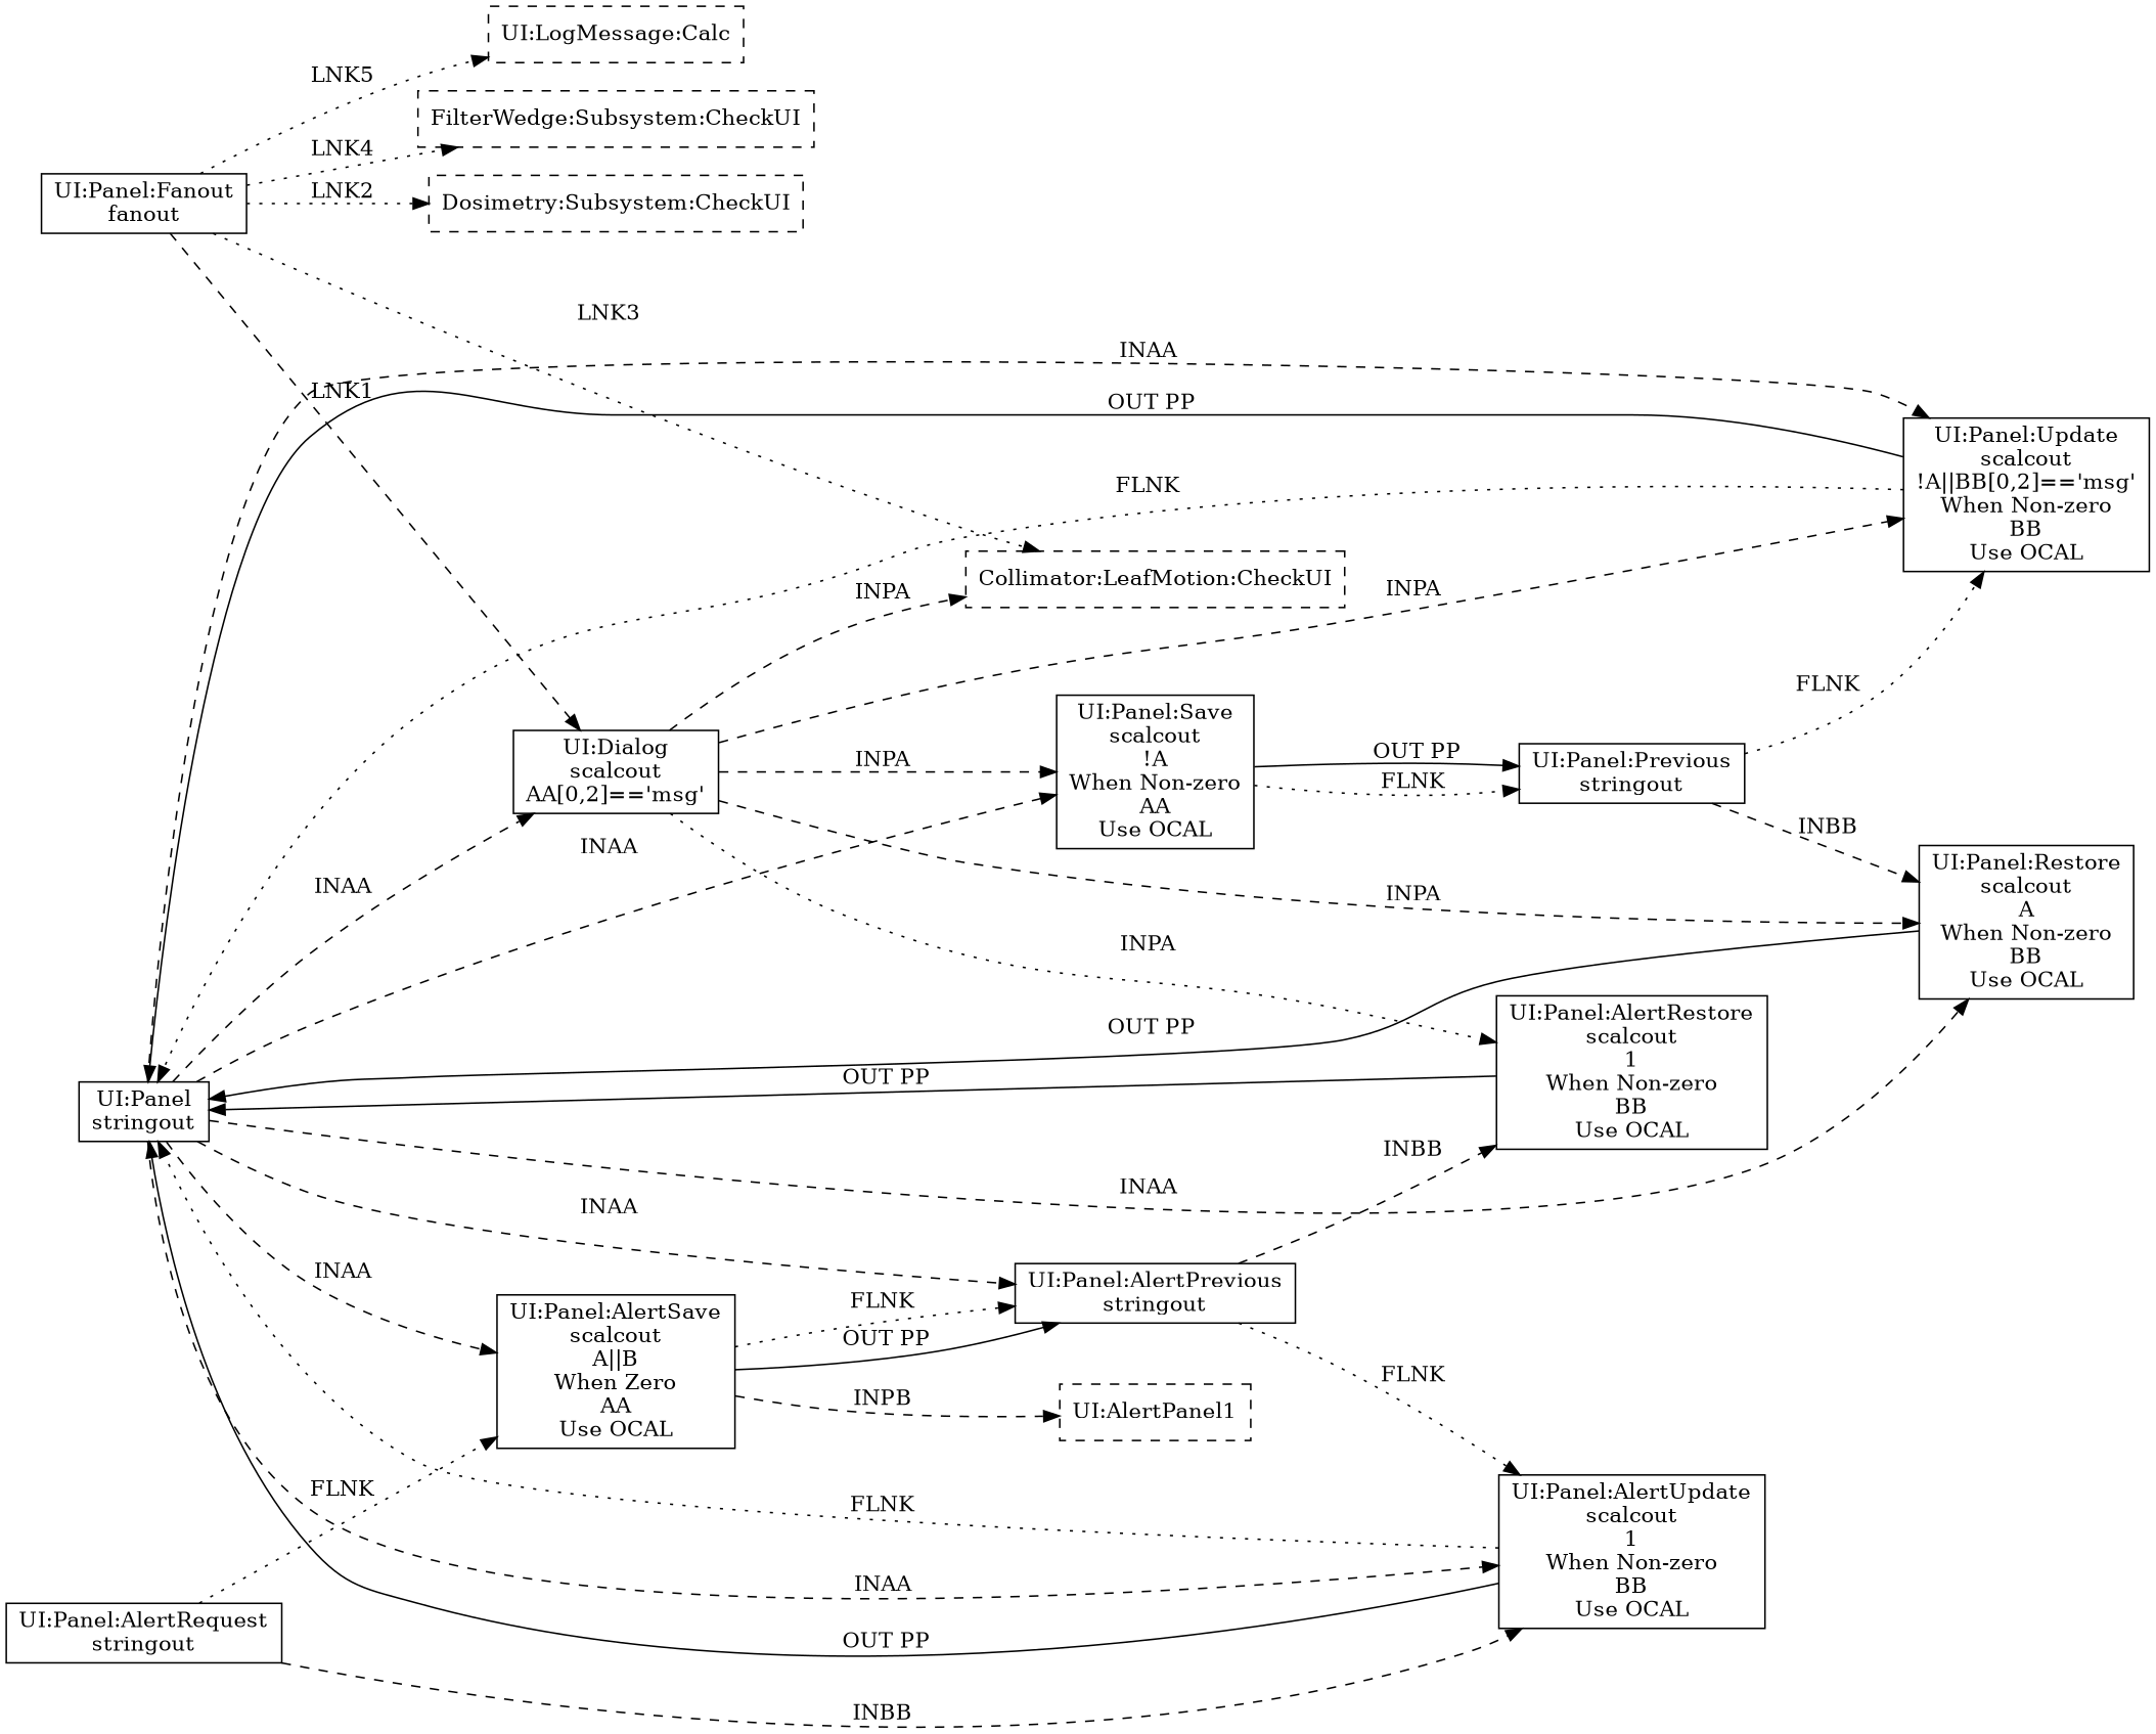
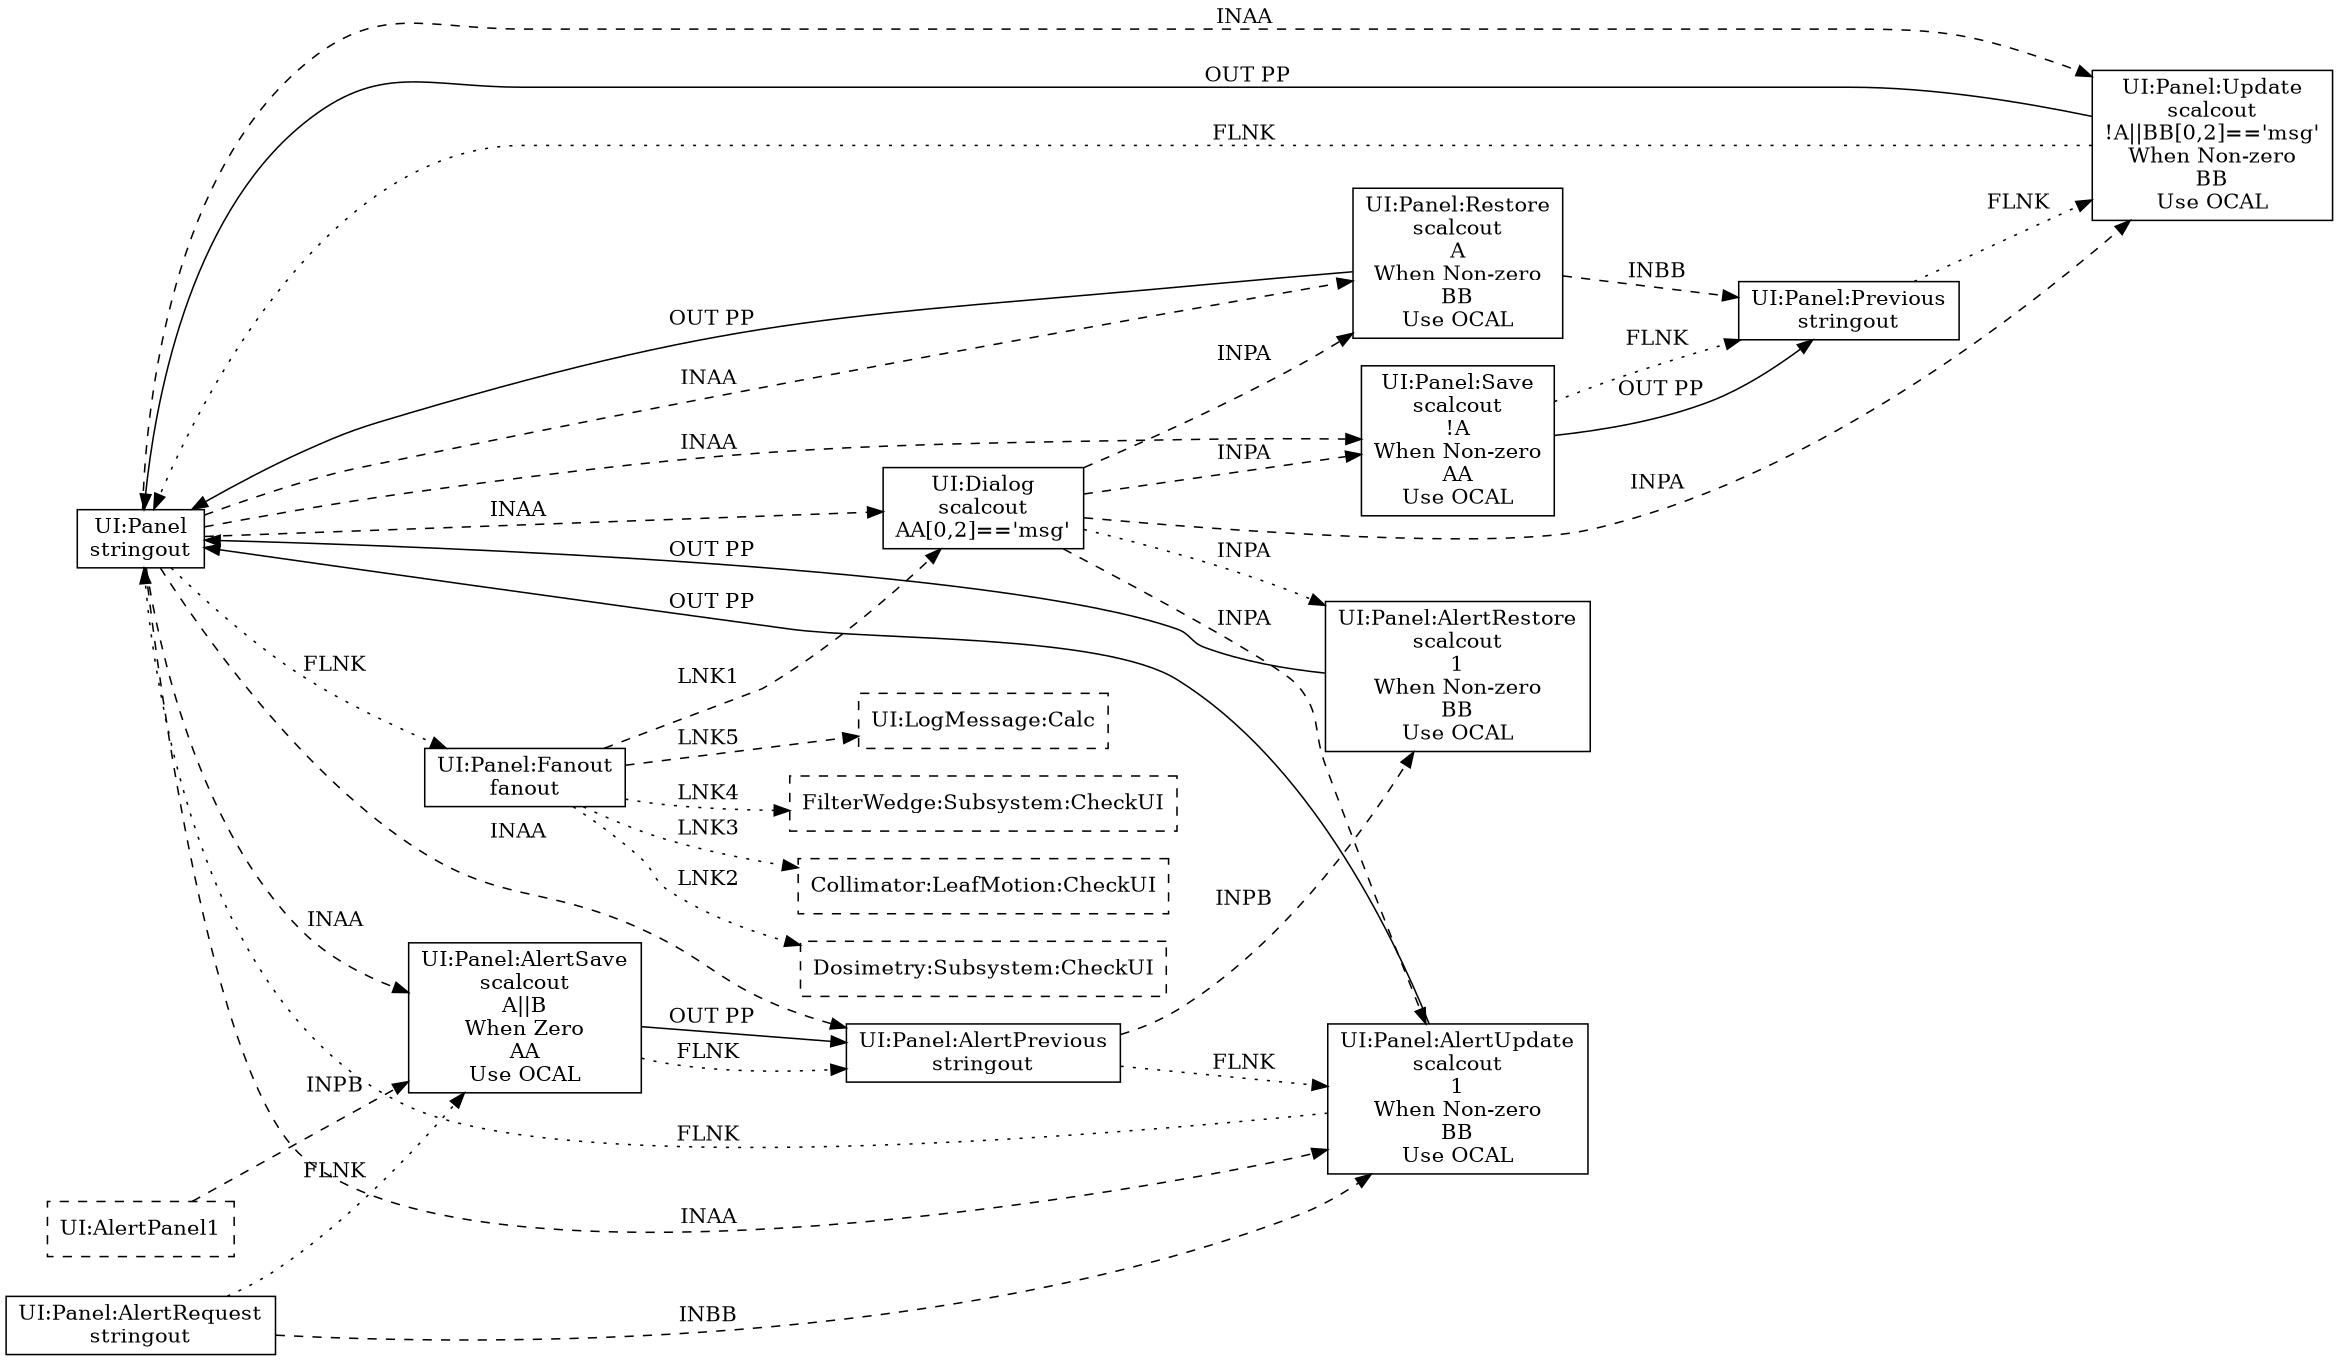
  digraph {
    rankdir=LR
    node [shape=box]
    edge [style=dashed]
    n1 [label="UI:Panel\nstringout"]
    n2 [label="UI:Panel:Fanout\nfanout"]
    n3 [label="UI:Dialog\nscalcout\nAA[0,2]=='msg'"]
    n4 [label="UI:Panel:Save\nscalcout\n!A\nWhen Non-zero\nAA\nUse OCAL"]
    n5 [label="UI:Panel:Update\nscalcout\n!A||BB[0,2]=='msg'\nWhen Non-zero\nBB\nUse OCAL"]
    n6 [label="UI:Panel:Restore\nscalcout\nA\nWhen Non-zero\nBB\nUse OCAL"]
    n7 [label="UI:Panel:AlertSave\nscalcout\nA||B\nWhen Zero\nAA\nUse OCAL"]
    n8 [label="UI:Panel:AlertUpdate\nscalcout\n1\nWhen Non-zero\nBB\nUse OCAL"]
    n9 [label="UI:Panel:AlertPrevious\nstringout"]
    "UI:LogMessage:Calc" [style=dashed]
    "FilterWedge:Subsystem:CheckUI" [style=dashed]
    "Collimator:LeafMotion:CheckUI" [style=dashed]
    "Dosimetry:Subsystem:CheckUI" [style=dashed]
    n14 [label="UI:Panel:AlertRestore\nscalcout\n1\nWhen Non-zero\nBB\nUse OCAL"]
    n15 [label="UI:Panel:Previous\nstringout"]
    n16 [label="UI:Panel:AlertRequest\nstringout"]
    "UI:AlertPanel1" [style=dashed]
+   n1 -> n2 [label="FLNK  " style=dotted]
    n1 -> n3 [label="INAA  "]
    n1 -> n4 [label="INAA  "]
    n1 -> n5 [label="INAA  "]
    n1 -> n6 [label="INAA  "]
    n1 -> n7 [label="INAA  "]
    n1 -> n8 [label="INAA  "]
    n1 -> n9 [label="INAA  "]
    n2 -> n3 [label="LNK1  "]
-   n2 -> "UI:LogMessage:Calc" [label="LNK5  " style=dotted]
+   n2 -> "UI:LogMessage:Calc" [label="LNK5  "]
    n2 -> "FilterWedge:Subsystem:CheckUI" [label="LNK4  " style=dotted]
    n2 -> "Collimator:LeafMotion:CheckUI" [label="LNK3  " style=dotted]
    n2 -> "Dosimetry:Subsystem:CheckUI" [label="LNK2  " style=dotted]
    n3 -> n4 [label="INPA  "]
    n3 -> n5 [label="INPA  "]
    n3 -> n6 [label="INPA  "]
-   n3 -> "Collimator:LeafMotion:CheckUI" [label="INPA  "]
+   n3 -> n8 [label="INPA  "]
    n3 -> n14 [label="INPA  " style=dotted]
    n4 -> n15 [label="OUT PP " style=solid]
    n4 -> n15 [label="FLNK  " style=dotted]
    n5 -> n1 [label="OUT PP " style=solid]
    n5 -> n1 [label="FLNK  " style=dotted]
    n6 -> n1 [label="OUT PP " style=solid]
    n7 -> n9 [label="OUT PP " style=solid]
    n7 -> n9 [label="FLNK  " style=dotted]
    n8 -> n1 [label="OUT PP " style=solid]
    n8 -> n1 [label="FLNK  " style=dotted]
    n9 -> n8 [label="FLNK  " style=dotted]
-   n9 -> n14 [label="INBB  "]
+   n9 -> n14 [label="INPB  "]
    n14 -> n1 [label="OUT PP " style=solid]
    n15 -> n5 [label="FLNK  " style=dotted]
-   n15 -> n6 [label="INBB  "]
+   n6 -> n15 [label="INBB  "]
    n16 -> n7 [label="FLNK  " style=dotted]
    n16 -> n8 [label="INBB  "]
-   n7 -> "UI:AlertPanel1" [label="INPB  "]
+   "UI:AlertPanel1" -> n7 [label="INPB  "]
  }
